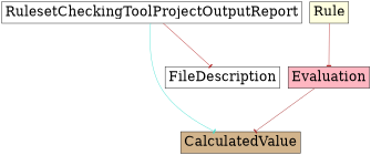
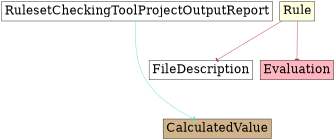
  digraph {
    ranksep=1.4
    node [fillcolor=white fontsize=32 shape=box style=filled]
    edge [arrowhead=tee color=firebrick]
    RulesetCheckingToolProjectOutputReport [height=0.7]
    FileDescription [height=0.7]
    CalculatedValue [fillcolor=tan height=0.7]
    Rule [fillcolor=lightyellow height=0.7]
    Evaluation [fillcolor=lightpink height=0.7]
-   RulesetCheckingToolProjectOutputReport -> FileDescription
+   Rule -> FileDescription
    RulesetCheckingToolProjectOutputReport -> CalculatedValue [color=turquoise]
    Rule -> Evaluation
-   Evaluation -> CalculatedValue [color=brown]
  }
